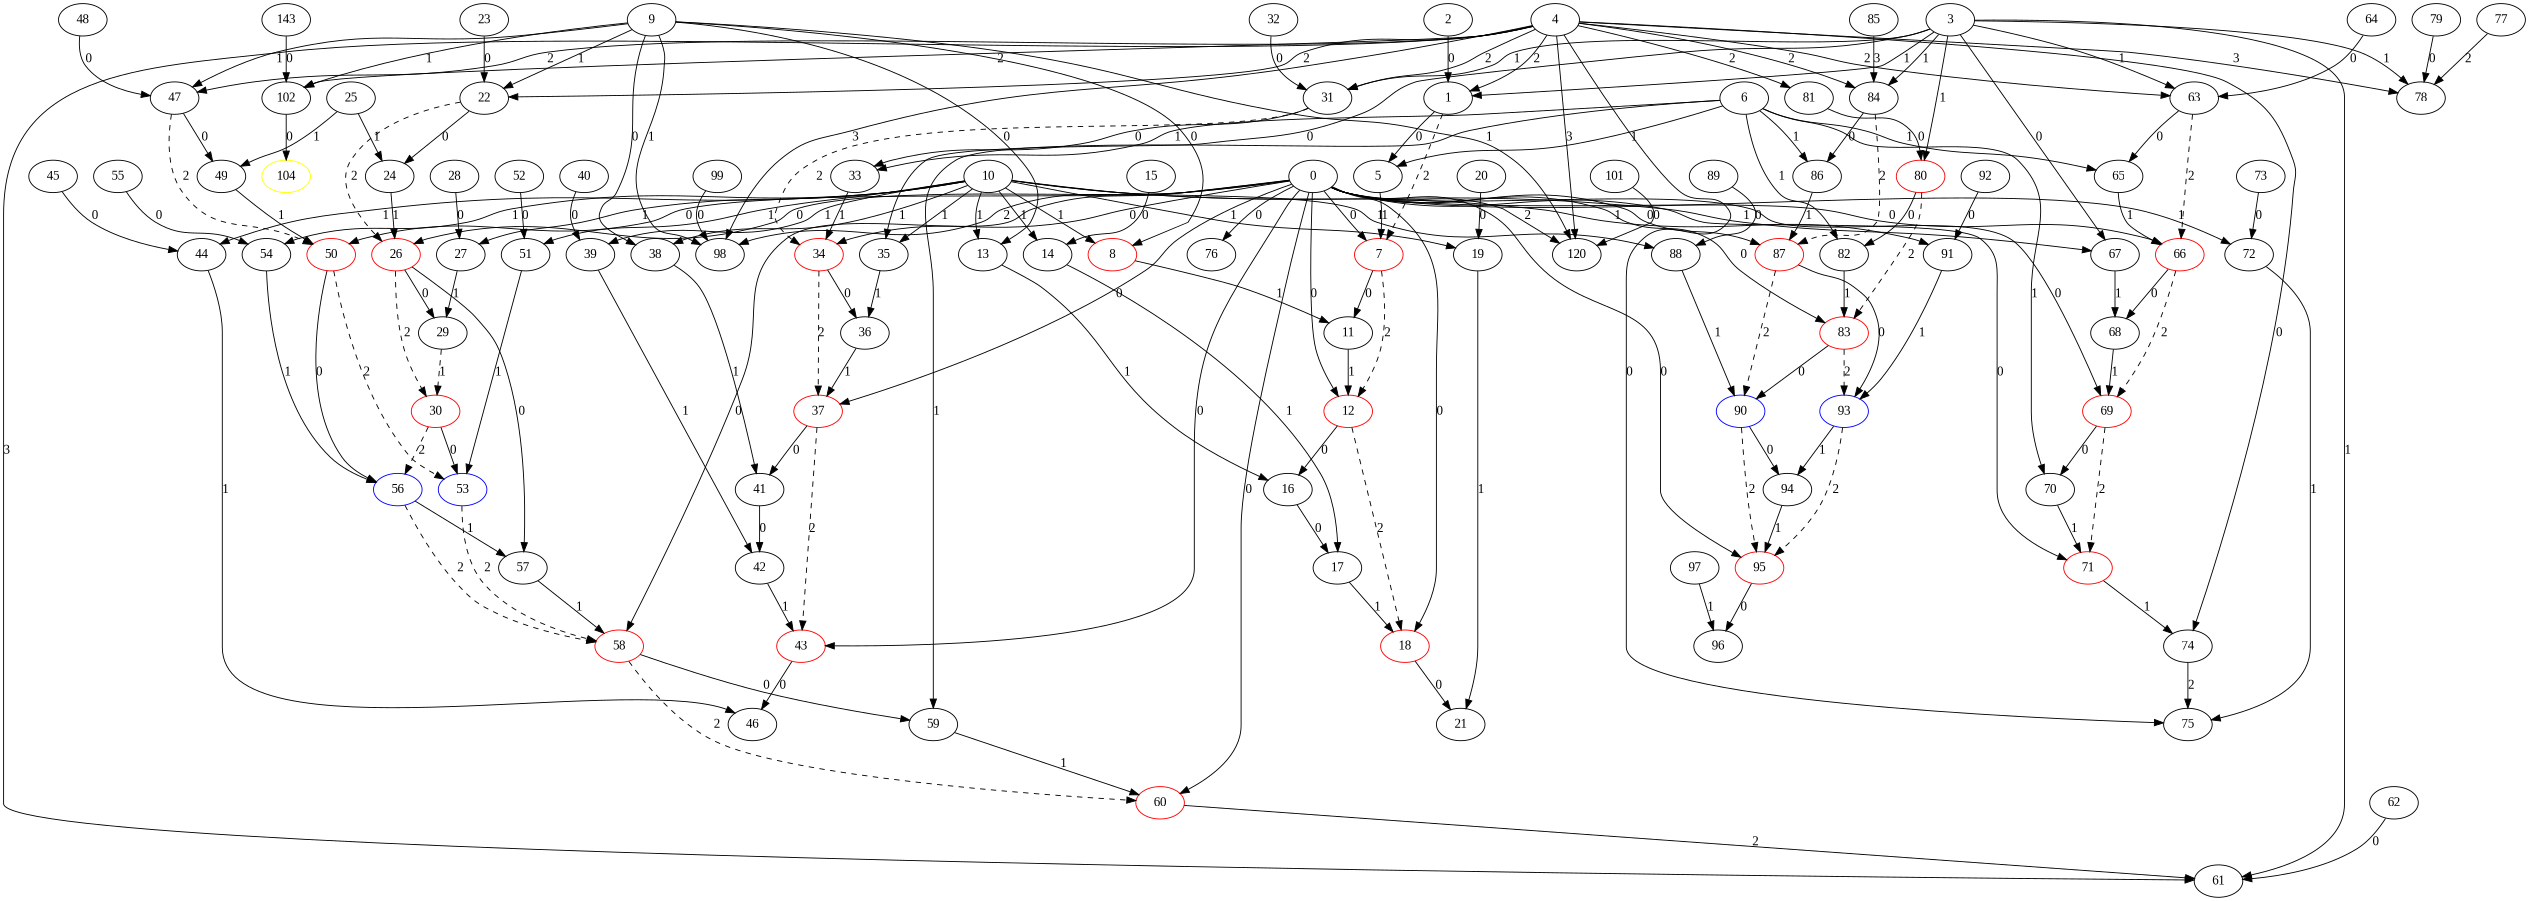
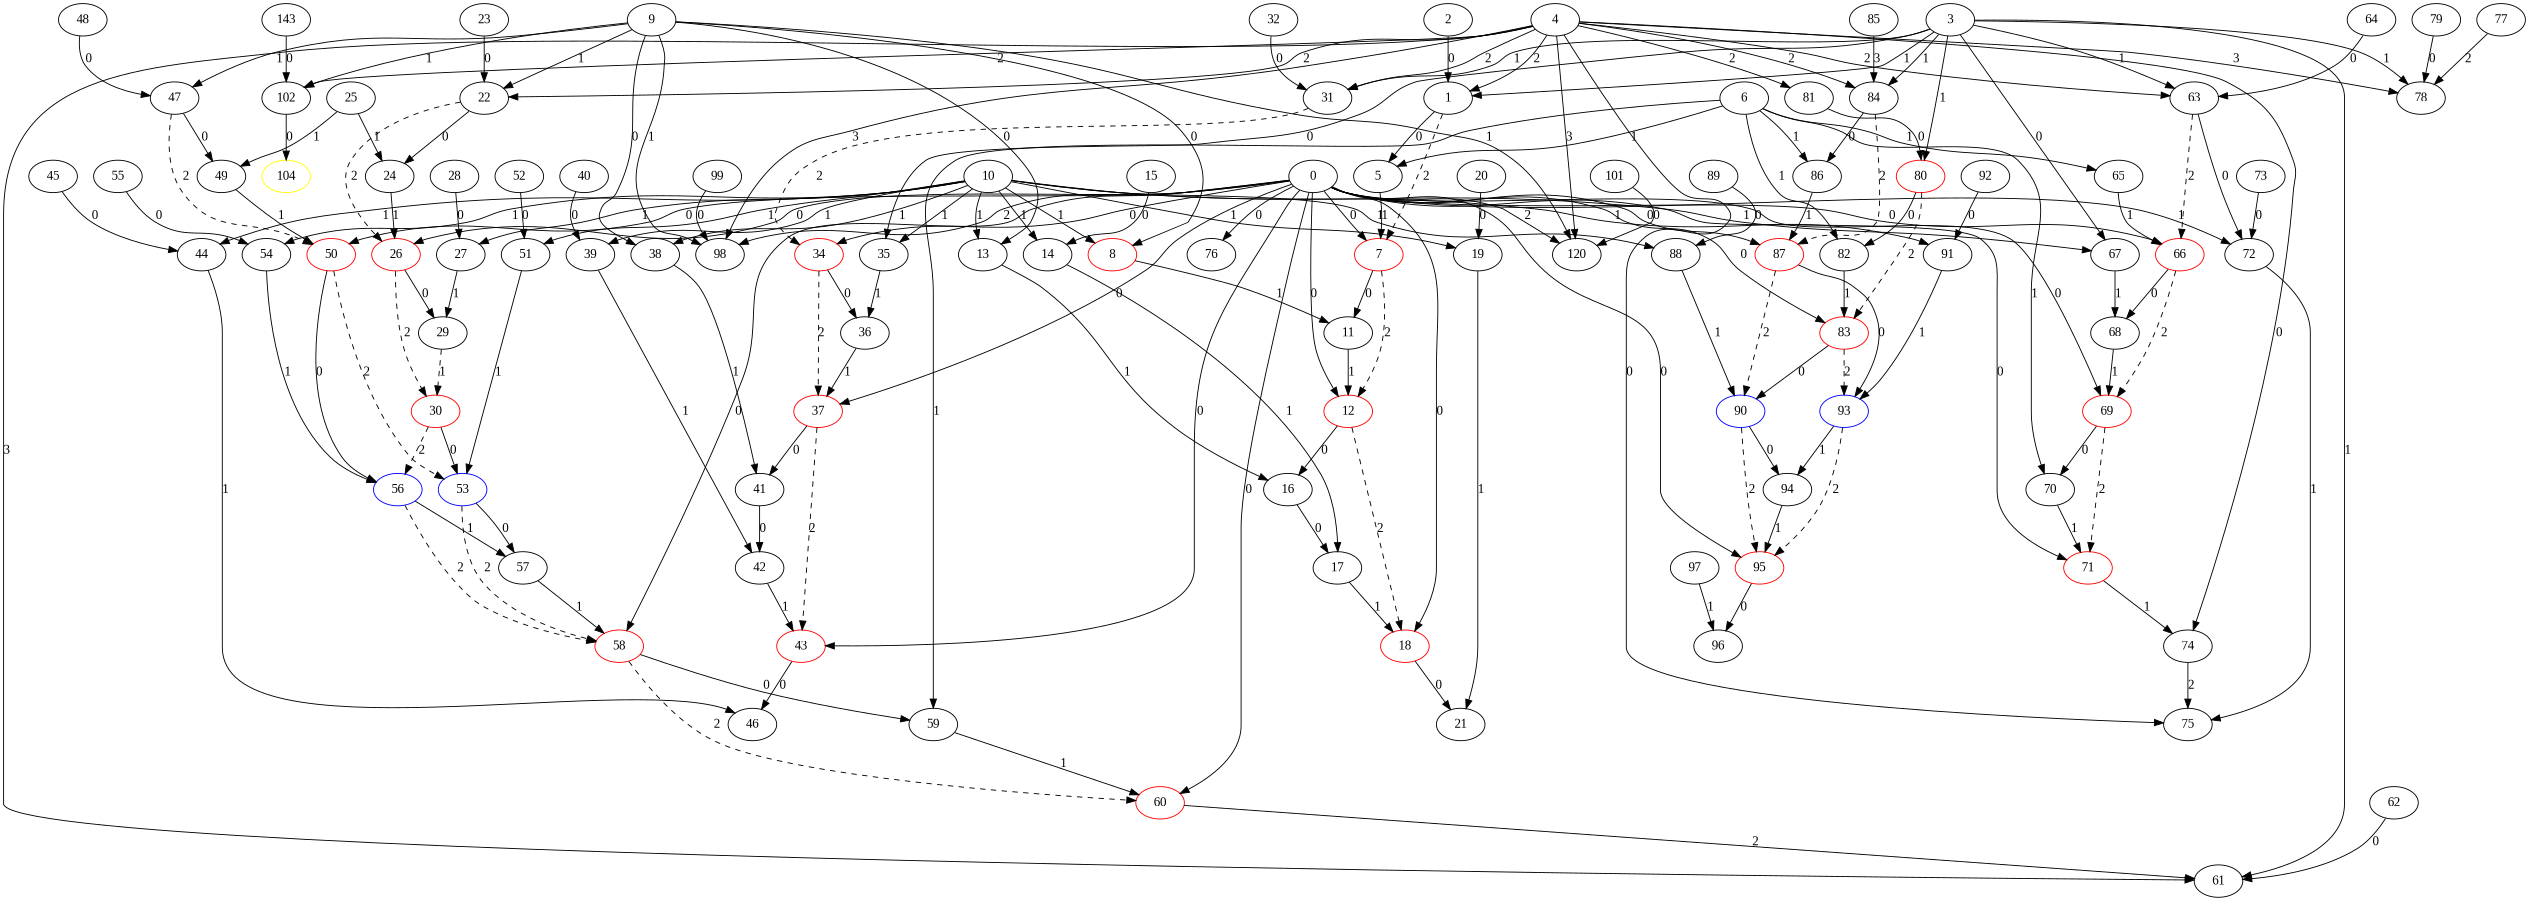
  digraph {
    fontname="Liberation Serif"
    node [BB=1 SS=0 bw=0 cv=0 fontname="Liberation Serif" nodeT=sym op=NaS symid=-1 symidR=0]
    edge [fontname="Liberation Serif"]
    0 [BB=0 symid=0]
    7 [color=red nodeT=falseRootPhi symid=43]
    12 [color=red nodeT=falseRootPhi symid=45]
    18 [color=red nodeT=falseRootPhi symid=48]
    26 [color=red nodeT=falseRootPhi symid=49]
    34 [color=red nodeT=falseRootPhi symid=52]
    37 [color=red nodeT=falseRootPhi symid=54]
    43 [color=red nodeT=falseRootPhi symid=57]
    50 [color=red nodeT=falseRootPhi symid=58]
    58 [color=red nodeT=falseRootPhi symid=63]
    60 [color=red nodeT=falseRootPhi symid=64]
    66 [color=red nodeT=falseRootPhi symid=65]
    69 [color=red nodeT=falseRootPhi symid=67]
    71 [color=red nodeT=falseRootPhi symid=68]
    72 [op=_sym_set_parameter_expression symid=27]
    76 [op=_sym_set_return_expression symid=30]
    83 [color=red nodeT=falseRootPhi symid=69]
    87 [color=red nodeT=falseRootPhi symid=70]
    95 [color=red nodeT=falseRootPhi symid=75]
    98 [BB=2 op=_sym_build_write_memory symid=39]
    n21 [BB=3 label=120 op=_sym_build_write_memory symid=40]
    11 [op=_sym_build_sub symid=3]
    16 [op=_sym_build_mul symid=4]
    21 [op=_sym_try_alternative symid=7]
    30 [color=red nodeT=falseRootPhi symid=51]
    29 [op=_sym_build_shift_left symid=10]
    53 [color=blue nodeT=falseLeafPhi symid=60]
    56 [color=blue nodeT=falseLeafPhi symid=62]
    36 [op=_sym_build_sub symid=13]
    41 [op=_sym_build_mul symid=14]
    46 [op=_sym_try_alternative symid=17]
    59 [op=_sym_build_trunc symid=21]
    61 [op=_sym_build_write_memory symid=22]
    68 [op=_sym_build_sub symid=25]
    70 [op=_sym_build_trunc symid=26]
    74 [op=_sym_set_parameter_expression symid=28]
    75 [op=_sym_notify_call symid=29]
    90 [color=blue nodeT=falseLeafPhi symid=72]
    93 [color=blue nodeT=falseLeafPhi symid=74]
    96 [op=_sym_build_path_constraint symid=38]
    1 [op=_sym_build_read_memory symid=1]
    5 [op=_sym_build_zext symid=2]
    2 [bw=4 nodeT=runtimeInt]
    3 [BB=0 bw=4 cv=2 nodeT=constantInt]
    31 [op=_sym_build_read_memory symid=11]
    35 [op=_sym_build_integer symid=53]
    63 [op=_sym_build_read_memory symid=23]
    67 [op=_sym_build_integer symid=66]
    78 [op=_sym_build_write_memory symid=32]
    80 [color=red op=_sym_build_read_memory symid=33]
    84 [op=_sym_build_read_memory symid=35]
-   33 [op=_sym_build_zext symid=12]
    65 [op=_sym_build_zext symid=24]
    82 [op=_sym_build_zext symid=34]
    86 [op=_sym_build_zext symid=36]
    4 [BB=0 bw=1 cv=1 nodeT=constantInt]
    22 [op=_sym_build_read_memory symid=8]
    47 [op=_sym_build_read_memory symid=18]
    102 [BB=4 op=_sym_build_read_memory symid=41]
    81 [bw=4 nodeT=runtimeInt]
    24 [op=_sym_build_zext symid=9]
    49 [op=_sym_build_zext symid=19]
    104 [BB=4 SS=1 color=yellow op=_sym_set_return_expression symid=42]
    6 [BB=0 bw=1 cv=16 nodeT=constantInt]
    8 [color=red op=_sym_build_integer symid=44]
    9 [BB=0 bw=4 cv=1 nodeT=constantInt]
    13 [op=_sym_build_integer symid=46]
    38 [op=_sym_build_integer symid=55]
    10 [BB=0 bw=1 cv=4 nodeT=constantInt]
    14 [op=_sym_build_integer symid=47]
    19 [op=_sym_build_integer symid=6]
    27 [op=_sym_build_integer symid=50]
    39 [op=_sym_build_integer symid=56]
    44 [op=_sym_build_integer symid=16]
    51 [op=_sym_build_integer symid=59]
    54 [op=_sym_build_integer symid=61]
    88 [op=_sym_build_integer symid=71]
    91 [op=_sym_build_integer symid=73]
    17 [op=_sym_build_add symid=5]
    42 [op=_sym_build_add symid=15]
    15 [bw=4 nodeT=runtimeInt]
    20 [bw=4 nodeT=runtimeInt]
    23 [bw=4 nodeT=runtimeInt]
    25 [BB=0 bw=1 cv=24 nodeT=constantInt]
    28 [BB=0 bw=4 cv=8 nodeT=constantInt]
    57 [op=_sym_build_or symid=20]
    32 [bw=4 nodeT=runtimeInt]
    40 [bw=4 nodeT=runtimeInt]
    45 [bw=4 nodeT=runtimeInt]
    48 [bw=4 nodeT=runtimeInt]
    52 [bw=4 nodeT=runtimeInt]
    55 [bw=4 nodeT=runtimeInt]
    62 [bw=4 nodeT=runtimeInt]
    64 [bw=4 nodeT=runtimeInt]
    73 [BB=0 bw=1 nodeT=constantInt]
    77 [op=_sym_get_return_expression symid=31]
    79 [bw=4 nodeT=runtimeInt]
    94 [op=_sym_build_equal symid=37]
    85 [bw=4 nodeT=runtimeInt]
    89 [bw=4 nodeT=runtimeInt]
    92 [bw=4 nodeT=runtimeInt]
    97 [bw=1 nodeT=runtimeInt]
    99 [BB=2 bw=4 nodeT=runtimeInt]
    101 [BB=3 bw=4 nodeT=runtimeInt]
    n105 [BB=4 bw=4 label=143 nodeT=runtimeInt]
    0 -> 7 [label=0]
    0 -> 12 [label=0]
    0 -> 18 [label=0]
    0 -> 26 [label=0]
    0 -> 34 [label=0]
    0 -> 37 [label=0]
    0 -> 43 [label=0]
    0 -> 50 [label=0]
    0 -> 58 [label=0]
    0 -> 60 [label=0]
    0 -> 66 [label=0]
    0 -> 69 [label=0]
    0 -> 71 [label=0]
    0 -> 72 [label=1]
    0 -> 76 [label=0]
    0 -> 83 [label=0]
    0 -> 87 [label=0]
    0 -> 95 [label=0]
    0 -> 98 [label=2]
    0 -> n21 [label=2]
    7 -> 12 [label=2 style=dashed]
    7 -> 11 [label=0]
    12 -> 18 [label=2 style=dashed]
    12 -> 16 [label=0]
    18 -> 21 [label=0]
    26 -> 30 [label=2 style=dashed]
    26 -> 29 [label=0]
    34 -> 37 [label=2 style=dashed]
    34 -> 36 [label=0]
    37 -> 43 [label=2 style=dashed]
    37 -> 41 [label=0]
    43 -> 46 [label=0]
    50 -> 53 [label=2 style=dashed]
    50 -> 56 [label=0]
    58 -> 60 [label=2 style=dashed]
    58 -> 59 [label=0]
    60 -> 61 [label=2]
    66 -> 69 [label=2 style=dashed]
    66 -> 68 [label=0]
    69 -> 71 [label=2 style=dashed]
    69 -> 70 [label=0]
    71 -> 74 [label=1]
    72 -> 75 [label=1]
    83 -> 90 [label=0]
    83 -> 93 [label=2 style=dashed]
    87 -> 90 [label=2 style=dashed]
    87 -> 93 [label=0]
    95 -> 96 [label=0]
    11 -> 12 [label=1]
    16 -> 17 [label=0]
    30 -> 53 [label=0]
    30 -> 56 [label=2 style=dashed]
    29 -> 30 [label=1 style=dashed]
    53 -> 58 [label=2 style=dashed]
-   26 -> 57 [label=0]
+   53 -> 57 [label=0]
    56 -> 58 [label=2 style=dashed]
    56 -> 57 [label=1]
    36 -> 37 [label=1]
    41 -> 42 [label=0]
    59 -> 60 [label=1]
    68 -> 69 [label=1]
    70 -> 71 [label=1]
    74 -> 75 [label=2]
    90 -> 95 [label=2 style=dashed]
    90 -> 94 [label=0]
    93 -> 95 [label=2 style=dashed]
    93 -> 94 [label=1]
    1 -> 7 [label=2 style=dashed]
    1 -> 5 [label=0]
    5 -> 7 [label=1]
    2 -> 1 [label=0]
    3 -> 61 [label=1]
    3 -> 1 [label=1]
    3 -> 31 [label=1]
    3 -> 35 [label=0]
    3 -> 63 [label=1]
    3 -> 67 [label=0]
    3 -> 78 [label=1]
    3 -> 80 [label=1]
    3 -> 84 [label=1]
    31 -> 34 [label=2 style=dashed]
-   31 -> 33 [label=0]
    35 -> 36 [label=1]
    63 -> 66 [label=2 style=dashed]
-   63 -> 65 [label=0]
+   63 -> 72 [label=0]
    67 -> 68 [label=1]
    80 -> 83 [label=2 style=dashed]
    80 -> 82 [label=0]
    84 -> 87 [label=2 style=dashed]
    84 -> 86 [label=0]
-   33 -> 34 [label=1]
    65 -> 66 [label=1]
    82 -> 83 [label=1]
    86 -> 87 [label=1]
    4 -> 98 [label=3]
    4 -> n21 [label=3]
    4 -> 61 [label=3]
    4 -> 74 [label=0]
    4 -> 75 [label=0]
    4 -> 1 [label=2]
    4 -> 31 [label=2]
    4 -> 63 [label=2]
    4 -> 78 [label=3]
    4 -> 84 [label=2]
    4 -> 22 [label=2]
-   4 -> 47 [label=2]
    4 -> 102 [label=2]
    4 -> 81 [label=2]
    22 -> 26 [label=2 style=dashed]
    22 -> 24 [label=0]
    47 -> 50 [label=2 style=dashed]
    47 -> 49 [label=0]
    102 -> 104 [label=0]
    81 -> 80 [label=0]
    24 -> 26 [label=1]
    49 -> 50 [label=1]
    6 -> 59 [label=1]
    6 -> 70 [label=1]
    6 -> 5 [label=1]
-   6 -> 33 [label=1]
    6 -> 65 [label=1]
    6 -> 82 [label=1]
    6 -> 86 [label=1]
    8 -> 11 [label=1]
    9 -> 98 [label=1]
    9 -> n21 [label=1]
    9 -> 22 [label=1]
    9 -> 47 [label=1]
    9 -> 102 [label=1]
    9 -> 8 [label=0]
    9 -> 13 [label=0]
    9 -> 38 [label=0]
    13 -> 16 [label=1]
    38 -> 41 [label=1]
    10 -> 35 [label=1]
    10 -> 67 [label=1]
    10 -> 8 [label=1]
    10 -> 13 [label=1]
    10 -> 38 [label=1]
    10 -> 14 [label=1]
    10 -> 19 [label=1]
    10 -> 27 [label=1]
    10 -> 39 [label=1]
    10 -> 44 [label=1]
    10 -> 51 [label=1]
    10 -> 54 [label=1]
    10 -> 88 [label=1]
    10 -> 91 [label=1]
    14 -> 17 [label=1]
    19 -> 21 [label=1]
    27 -> 29 [label=1]
    39 -> 42 [label=1]
    44 -> 46 [label=1]
    51 -> 53 [label=1]
    54 -> 56 [label=1]
    88 -> 90 [label=1]
    91 -> 93 [label=1]
    17 -> 18 [label=1]
    42 -> 43 [label=1]
    15 -> 14 [label=0]
    20 -> 19 [label=0]
    23 -> 22 [label=0]
    25 -> 24 [label=1]
    25 -> 49 [label=1]
    28 -> 27 [label=0]
    57 -> 58 [label=1]
    32 -> 31 [label=0]
    40 -> 39 [label=0]
    45 -> 44 [label=0]
    48 -> 47 [label=0]
    52 -> 51 [label=0]
    55 -> 54 [label=0]
    62 -> 61 [label=0]
    64 -> 63 [label=0]
    73 -> 72 [label=0]
    77 -> 78 [label=2]
    79 -> 78 [label=0]
    94 -> 95 [label=1]
    85 -> 84 [label=3]
    89 -> 88 [label=0]
    92 -> 91 [label=0]
    97 -> 96 [label=1]
    99 -> 98 [label=0]
    101 -> n21 [label=0]
    n105 -> 102 [label=0]
  }
